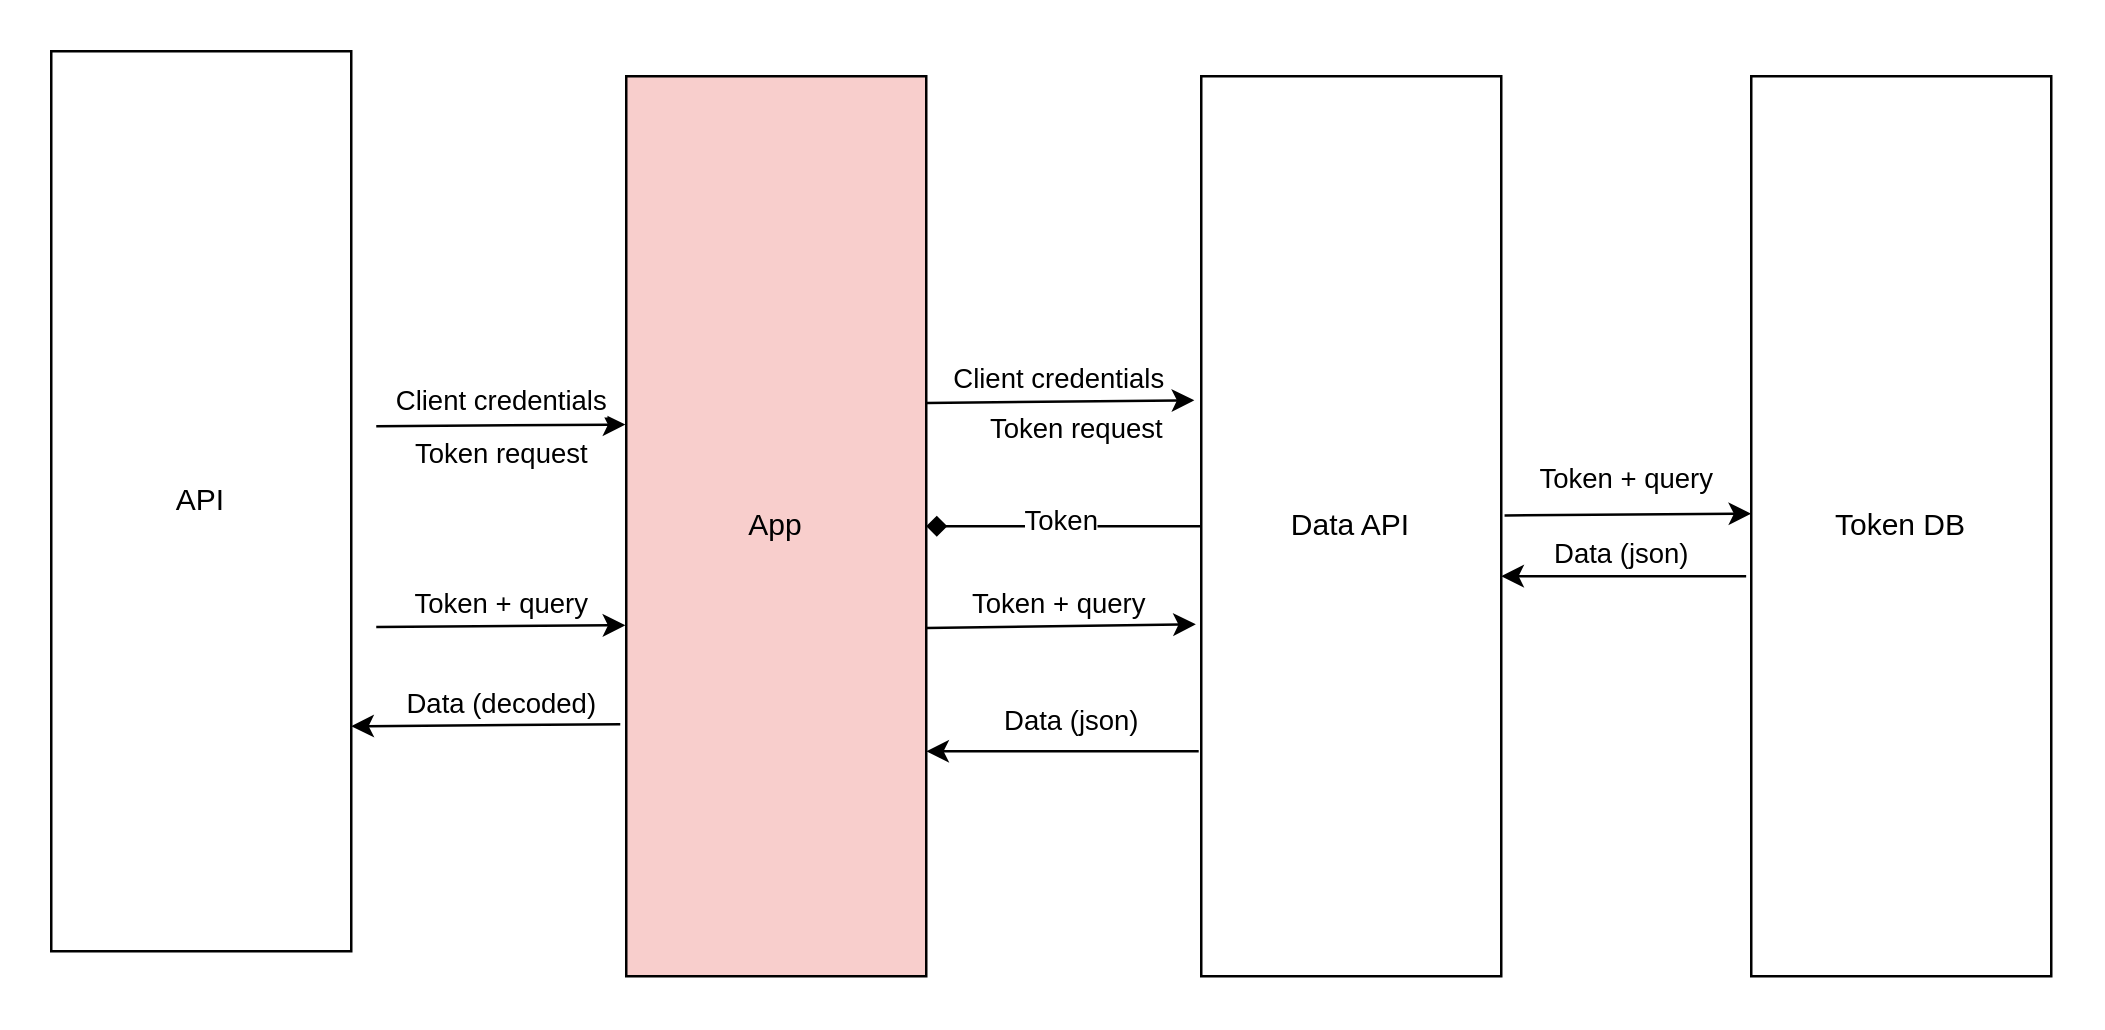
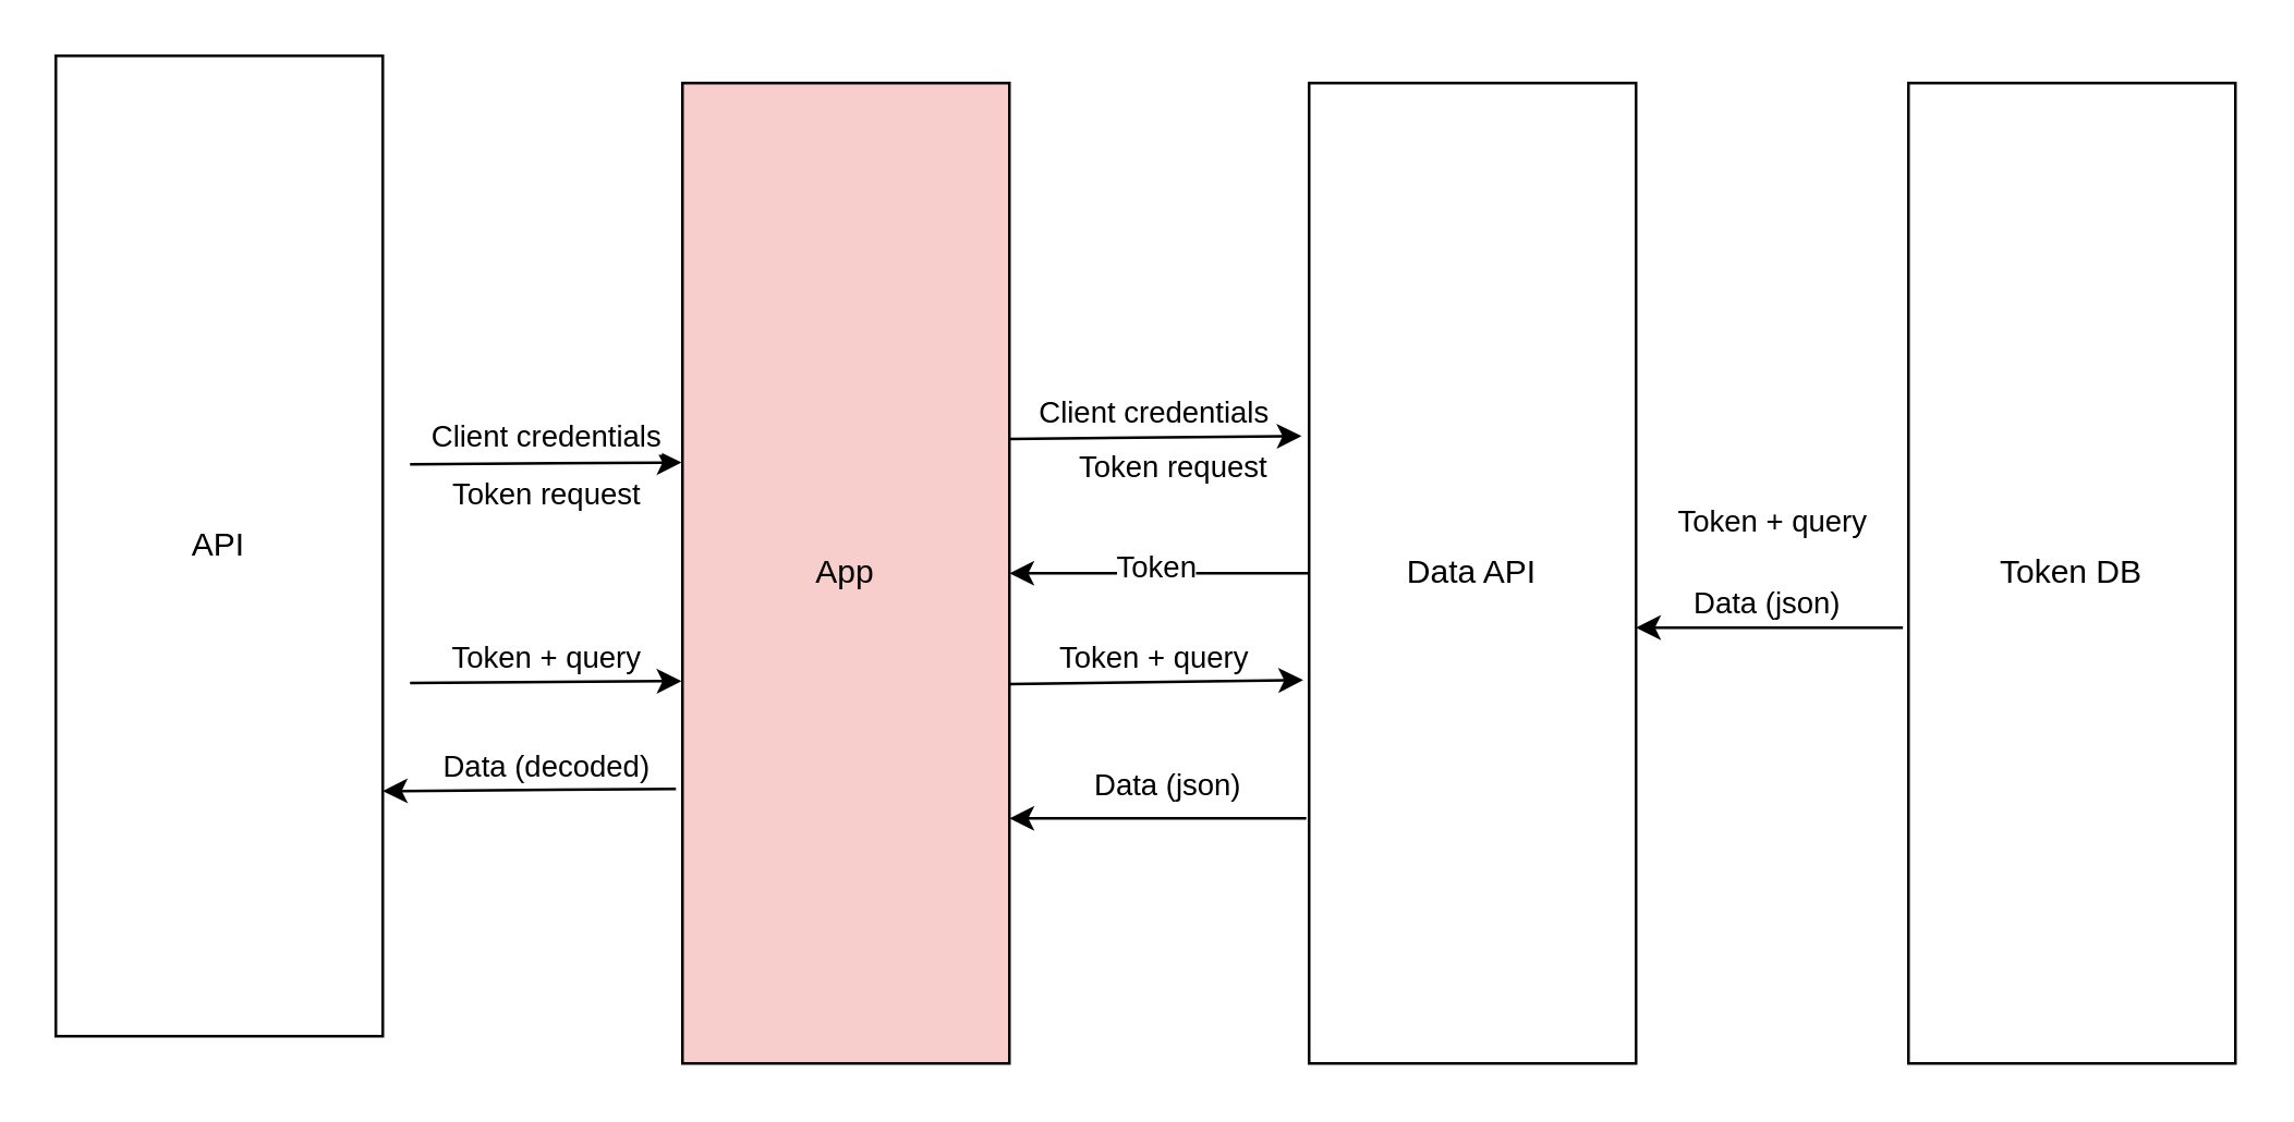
  <mxCell id="0" />
  <mxCell id="1" parent="0" />
  <mxCell id="2" value="App" style="rounded=0;whiteSpace=wrap;html=1;fillColor=#f8cecc;" parent="1" vertex="1"><mxGeometry x="250" y="30" width="120" height="360" as="geometry" /></mxCell>
  <mxCell id="3" value="&lt;div&gt;Data API&lt;/div&gt;" style="rounded=0;whiteSpace=wrap;html=1;" parent="1" vertex="1"><mxGeometry x="480" y="30" width="120" height="360" as="geometry" /></mxCell>
  <mxCell id="4" value="Token DB" style="rounded=0;whiteSpace=wrap;html=1;" parent="1" vertex="1"><mxGeometry x="700" y="30" width="120" height="360" as="geometry" /></mxCell>
  <mxCell id="5" value="" style="endArrow=classic;html=1;rounded=0;entryX=-0.003;entryY=0.387;entryDx=0;entryDy=0;entryPerimeter=0;" parent="1" target="2" edge="1"><mxGeometry width="50" height="50" relative="1" as="geometry"><mxPoint x="150" y="170" as="sourcePoint" /><mxPoint x="550" y="230" as="targetPoint" /></mxGeometry></mxCell>
  <mxCell id="6" value="Client credentials" style="edgeLabel;html=1;align=center;verticalAlign=middle;resizable=0;points=[];" parent="5" vertex="1" connectable="0"><mxGeometry x="-0.177" relative="1" as="geometry"><mxPoint x="9" y="-10" as="offset" /></mxGeometry></mxCell>
  <mxCell id="7" value="" style="endArrow=classic;html=1;rounded=0;entryX=-0.023;entryY=0.36;entryDx=0;entryDy=0;entryPerimeter=0;" parent="1" target="3" edge="1"><mxGeometry width="50" height="50" relative="1" as="geometry"><mxPoint x="370" y="160.68" as="sourcePoint" /><mxPoint x="469.64" y="160" as="targetPoint" /></mxGeometry></mxCell>
  <mxCell id="8" value="Client credentials" style="edgeLabel;html=1;align=center;verticalAlign=middle;resizable=0;points=[];" parent="7" vertex="1" connectable="0"><mxGeometry x="-0.177" relative="1" as="geometry"><mxPoint x="9" y="-10" as="offset" /></mxGeometry></mxCell>
- <mxCell id="9" value="" style="endArrow=diamond;html=1;rounded=0;exitX=0;exitY=0.5;exitDx=0;exitDy=0;entryX=1;entryY=0.5;entryDx=0;entryDy=0;" parent="1" source="3" target="2" edge="1"><mxGeometry width="50" height="50" relative="1" as="geometry"><mxPoint x="372.76" y="231.08" as="sourcePoint" /><mxPoint x="440" y="290" as="targetPoint" /><Array as="points"><mxPoint x="440" y="210" /><mxPoint x="410" y="210" /></Array></mxGeometry></mxCell>
+ <mxCell id="9" value="" style="endArrow=classic;html=1;rounded=0;exitX=0;exitY=0.5;exitDx=0;exitDy=0;entryX=1;entryY=0.5;entryDx=0;entryDy=0;" parent="1" source="3" target="2" edge="1"><mxGeometry width="50" height="50" relative="1" as="geometry"><mxPoint x="372.76" y="231.08" as="sourcePoint" /><mxPoint x="440" y="290" as="targetPoint" /><Array as="points"><mxPoint x="440" y="210" /><mxPoint x="410" y="210" /></Array></mxGeometry></mxCell>
  <mxCell id="10" value="Token request" style="edgeLabel;html=1;align=center;verticalAlign=middle;resizable=0;points=[];" parent="1" vertex="1" connectable="0"><mxGeometry x="199.999" y="180.002" as="geometry" /></mxCell>
  <mxCell id="11" value="Token request" style="edgeLabel;html=1;align=center;verticalAlign=middle;resizable=0;points=[];" parent="1" vertex="1" connectable="0"><mxGeometry x="429.999" y="170.002" as="geometry" /></mxCell>
  <mxCell id="12" value="Token" style="edgeLabel;html=1;align=center;verticalAlign=middle;resizable=0;points=[];" parent="1" vertex="1" connectable="0"><mxGeometry x="420.399" y="170.002" as="geometry"><mxPoint x="3" y="37" as="offset" /></mxGeometry></mxCell>
  <mxCell id="13" value="" style="endArrow=classic;html=1;rounded=0;entryX=-0.003;entryY=0.387;entryDx=0;entryDy=0;entryPerimeter=0;" parent="1" edge="1"><mxGeometry width="50" height="50" relative="1" as="geometry"><mxPoint x="150" y="250.28" as="sourcePoint" /><mxPoint x="249.64" y="249.6" as="targetPoint" /></mxGeometry></mxCell>
  <mxCell id="14" value="Token + query" style="edgeLabel;html=1;align=center;verticalAlign=middle;resizable=0;points=[];" parent="13" vertex="1" connectable="0"><mxGeometry x="-0.177" relative="1" as="geometry"><mxPoint x="9" y="-10" as="offset" /></mxGeometry></mxCell>
  <mxCell id="15" value="" style="endArrow=classic;html=1;rounded=0;entryX=-0.018;entryY=0.609;entryDx=0;entryDy=0;entryPerimeter=0;" parent="1" target="3" edge="1"><mxGeometry width="50" height="50" relative="1" as="geometry"><mxPoint x="370" y="250.68" as="sourcePoint" /><mxPoint x="469.64" y="250" as="targetPoint" /></mxGeometry></mxCell>
  <mxCell id="16" value="Token + query" style="edgeLabel;html=1;align=center;verticalAlign=middle;resizable=0;points=[];" parent="15" vertex="1" connectable="0"><mxGeometry x="-0.177" relative="1" as="geometry"><mxPoint x="9" y="-10" as="offset" /></mxGeometry></mxCell>
- <mxCell id="17" value="" style="endArrow=classic;html=1;rounded=0;exitX=1.011;exitY=0.488;exitDx=0;exitDy=0;exitPerimeter=0;entryX=0;entryY=0.486;entryDx=0;entryDy=0;entryPerimeter=0;" parent="1" source="3" target="4" edge="1"><mxGeometry width="50" height="50" relative="1" as="geometry"><mxPoint x="500" y="280" as="sourcePoint" /><mxPoint x="550" y="230" as="targetPoint" /></mxGeometry></mxCell>
  <mxCell id="18" value="Token + query" style="edgeLabel;html=1;align=center;verticalAlign=middle;resizable=0;points=[];" parent="1" vertex="1" connectable="0"><mxGeometry x="649.999" y="190.002" as="geometry" /></mxCell>
  <mxCell id="19" value="" style="endArrow=classic;html=1;rounded=0;exitX=0;exitY=0.611;exitDx=0;exitDy=0;exitPerimeter=0;entryX=1.017;entryY=0.611;entryDx=0;entryDy=0;entryPerimeter=0;" parent="1" edge="1"><mxGeometry width="50" height="50" relative="1" as="geometry"><mxPoint x="697.96" y="229.96" as="sourcePoint" /><mxPoint x="600" y="229.96" as="targetPoint" /></mxGeometry></mxCell>
  <mxCell id="20" value="Data (json)" style="edgeLabel;html=1;align=center;verticalAlign=middle;resizable=0;points=[];" parent="1" vertex="1" connectable="0"><mxGeometry x="647.959" y="220.002" as="geometry" /></mxCell>
  <mxCell id="21" value="" style="endArrow=classic;html=1;rounded=0;exitX=0;exitY=0.611;exitDx=0;exitDy=0;exitPerimeter=0;entryX=1;entryY=0.75;entryDx=0;entryDy=0;" parent="1" target="2" edge="1"><mxGeometry width="50" height="50" relative="1" as="geometry"><mxPoint x="478.98" y="300" as="sourcePoint" /><mxPoint x="381.02" y="300" as="targetPoint" /></mxGeometry></mxCell>
  <mxCell id="22" value="Data (json)" style="edgeLabel;html=1;align=center;verticalAlign=middle;resizable=0;points=[];" parent="1" vertex="1" connectable="0"><mxGeometry x="669.999" y="250.002" as="geometry"><mxPoint x="-242" y="37" as="offset" /></mxGeometry></mxCell>
  <mxCell id="23" value="" style="endArrow=classic;html=1;rounded=0;exitX=-0.02;exitY=0.72;exitDx=0;exitDy=0;exitPerimeter=0;" parent="1" source="2" edge="1"><mxGeometry width="50" height="50" relative="1" as="geometry"><mxPoint x="500" y="280" as="sourcePoint" /><mxPoint x="140" y="290" as="targetPoint" /></mxGeometry></mxCell>
  <mxCell id="24" value="Data (decoded)" style="edgeLabel;html=1;align=center;verticalAlign=middle;resizable=0;points=[];" parent="1" vertex="1" connectable="0"><mxGeometry x="199.999" y="280.002" as="geometry" /></mxCell>
  <mxCell id="25" value="API" style="rounded=0;whiteSpace=wrap;html=1;fillColor=none;" vertex="1" parent="1"><mxGeometry x="20" y="20" width="120" height="360" as="geometry" /></mxCell>
